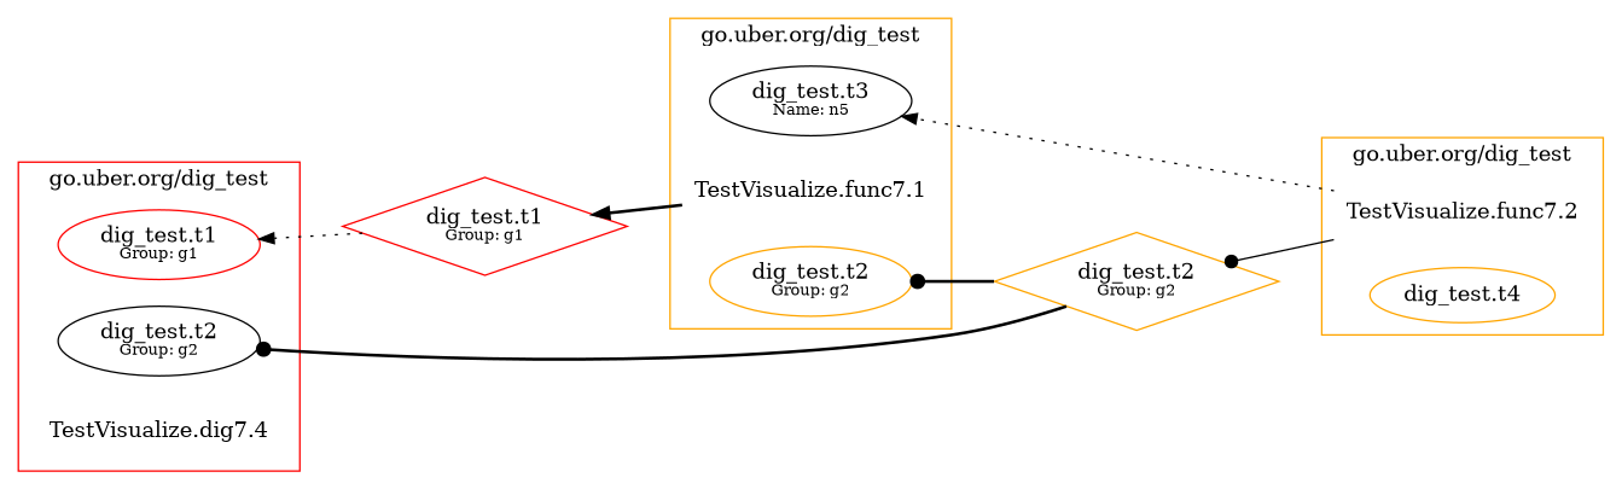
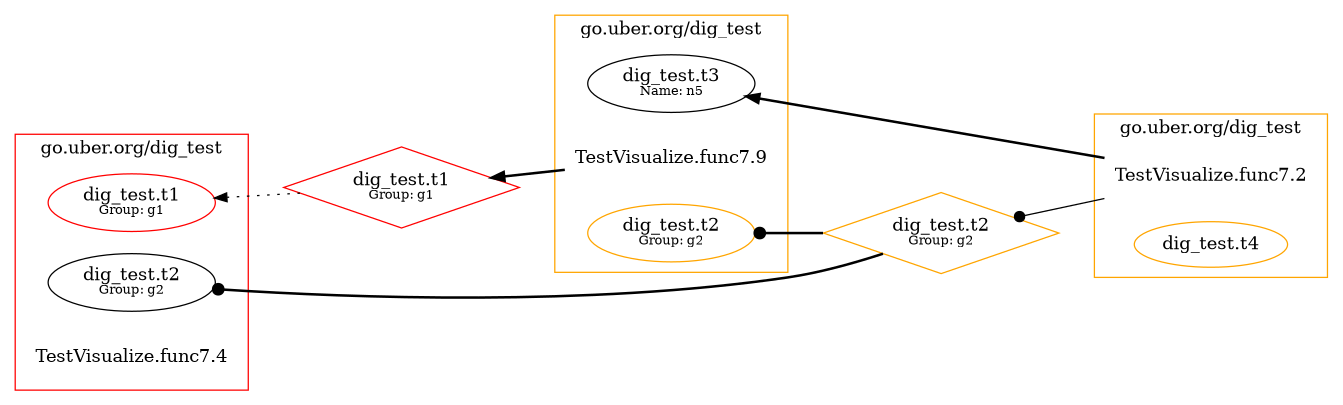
  digraph {
    compound=true
    rankdir=RL
    edge [arrowhead=normal style=bold]
    n1 [color=orange label=<dig_test.t2<BR /><FONT POINT-SIZE="10">Group: g2</FONT>>]
-   n2 [label="TestVisualize.func7.1" shape=plaintext]
+   n2 [label="TestVisualize.func7.9" shape=plaintext]
    n3 [label=<dig_test.t3<BR /><FONT POINT-SIZE="10">Name: n5</FONT>>]
    n4 [label="TestVisualize.func7.2" shape=plaintext]
    n5 [color=orange label="dig_test.t4"]
    n6 [color=red label=<dig_test.t1<BR /><FONT POINT-SIZE="10">Group: g1</FONT>>]
    n7 [label=<dig_test.t2<BR /><FONT POINT-SIZE="10">Group: g2</FONT>>]
-   n8 [label="TestVisualize.dig7.4" shape=plaintext]
+   n8 [label="TestVisualize.func7.4" shape=plaintext]
    n9 [color=red label=<dig_test.t1<BR /><FONT POINT-SIZE="10">Group: g1</FONT>> shape=diamond]
    n10 [color=orange label=<dig_test.t2<BR /><FONT POINT-SIZE="10">Group: g2</FONT>> shape=diamond]
    subgraph cluster_1 {
      color=orange
      label="go.uber.org/dig_test"
      n1
      n2
      n3
    }
    subgraph cluster_2 {
      color=orange
      label="go.uber.org/dig_test"
      n4
      n5
    }
    subgraph cluster_3 {
      color=red
      label="go.uber.org/dig_test"
      n6
      n7
      n8
    }
    n2 -> n9
-   n4 -> n3 [style=dotted]
+   n4 -> n3
    n4 -> n10 [arrowhead=dot style=solid]
    n9 -> n6 [style=dotted]
    n10 -> n1 [arrowhead=dot]
    n10 -> n7 [arrowhead=dot]
  }
